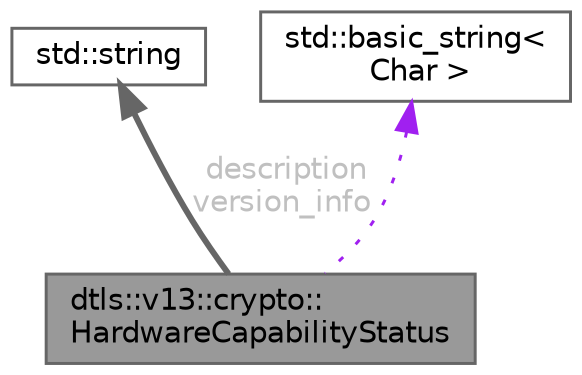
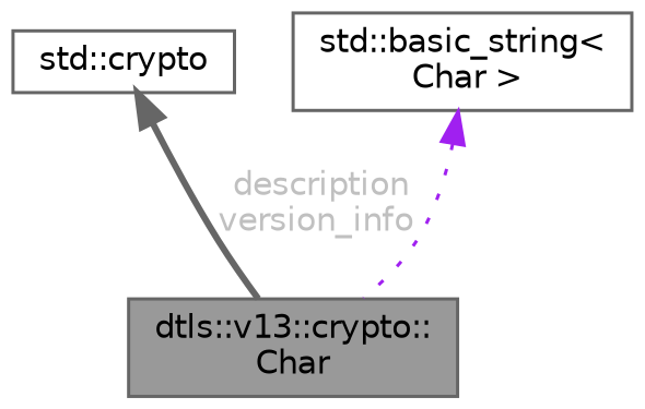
  digraph {
    node [color=gray40 fillcolor=white fontname=Helvetica fontsize=10 shape=box style=filled]
    edge [dir=back fontname=Helvetica fontsize=10 labelfontname=Helvetica labelfontsize=10]
-   n1 [fillcolor=grey60 fontcolor=black height=0.2 label="dtls::v13::crypto::\lHardwareCapabilityStatus" width=0.4]
-   n2 [height=0.2 label="std::string" width=0.4]
+   n1 [fillcolor=grey60 fontcolor=black height=0.2 label="dtls::v13::crypto::\lChar" width=0.4]
+   n2 [height=0.2 label="std::crypto" width=0.4]
    n3 [height=0.2 label="std::basic_string\<\l Char \>" width=0.4]
    n2 -> n1 [color=gray40 fontcolor=grey label=" description\nversion_info" style=bold]
    n3 -> n1 [color=purple style=dotted]
  }
